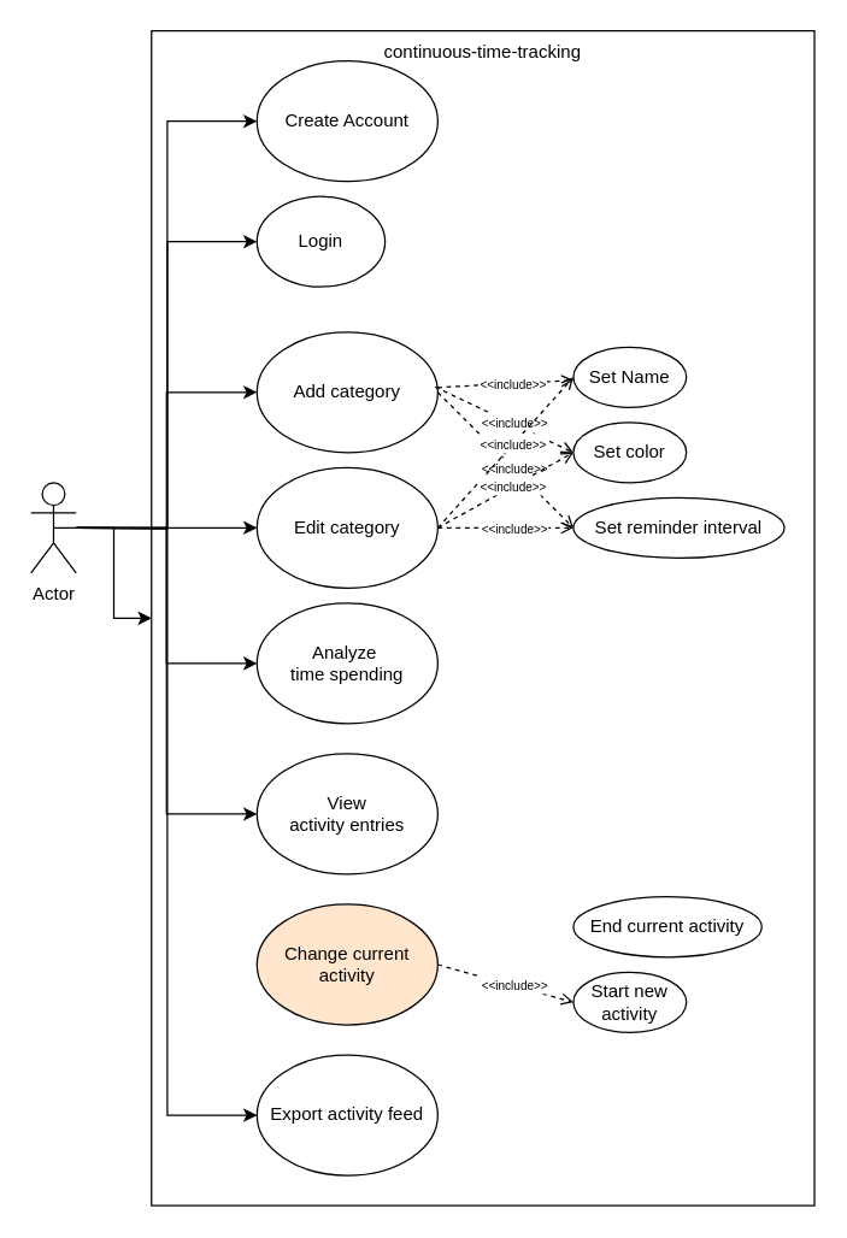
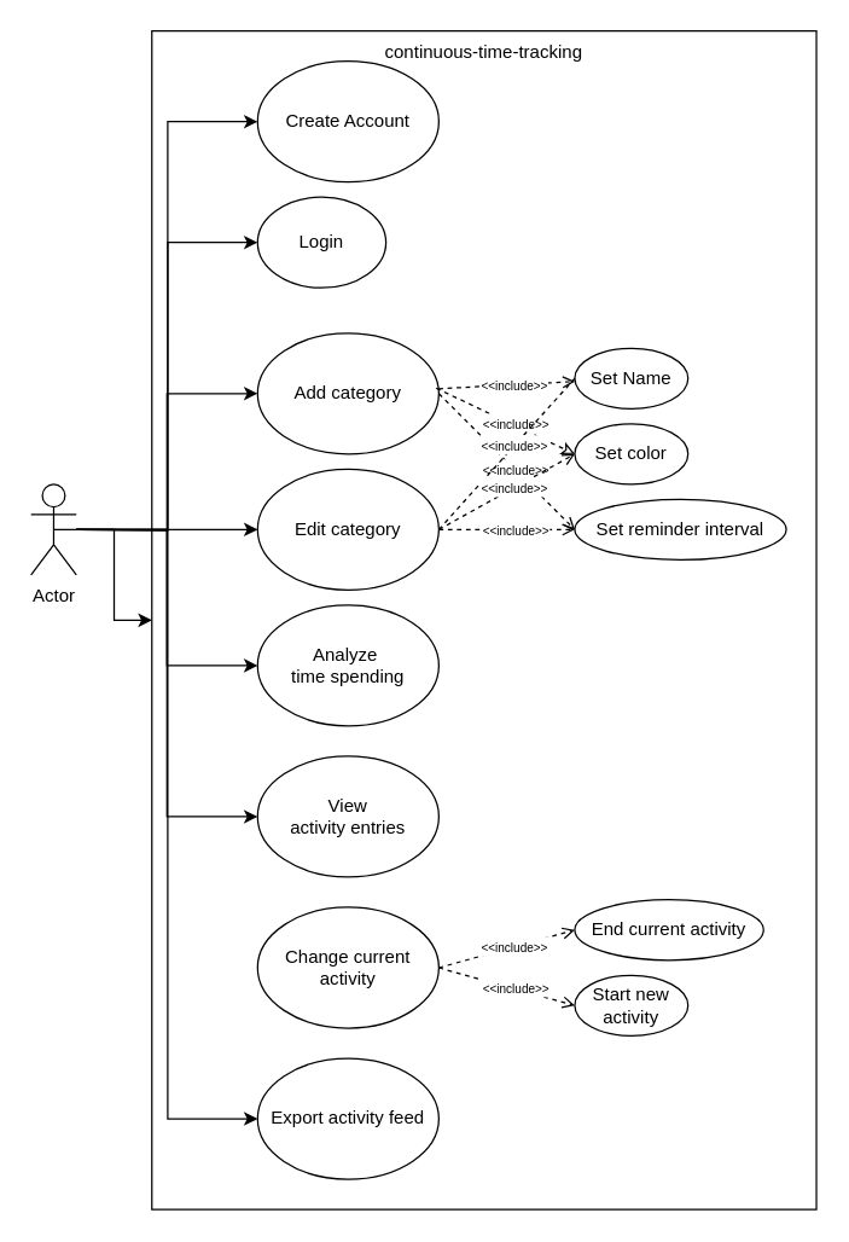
  <mxCell id="0" />
  <mxCell id="1" parent="0" />
  <mxCell id="2" value="continuous-time-tracking" style="rounded=0;whiteSpace=wrap;html=1;verticalAlign=top;" parent="1" vertex="1"><mxGeometry x="100" y="20" width="440" height="780" as="geometry" /></mxCell>
  <mxCell id="3" style="edgeStyle=orthogonalEdgeStyle;rounded=0;orthogonalLoop=1;jettySize=auto;html=1;entryX=0;entryY=0.5;entryDx=0;entryDy=0;" parent="1" source="7" target="10" edge="1"><mxGeometry relative="1" as="geometry" /></mxCell>
  <mxCell id="4" style="edgeStyle=orthogonalEdgeStyle;rounded=0;orthogonalLoop=1;jettySize=auto;html=1;entryX=0;entryY=0.5;entryDx=0;entryDy=0;" parent="1" source="7" target="11" edge="1"><mxGeometry relative="1" as="geometry" /></mxCell>
  <mxCell id="5" style="edgeStyle=orthogonalEdgeStyle;rounded=0;orthogonalLoop=1;jettySize=auto;html=1;entryX=0;entryY=0.5;entryDx=0;entryDy=0;" parent="1" source="7" target="14" edge="1"><mxGeometry relative="1" as="geometry" /></mxCell>
  <mxCell id="6" style="edgeStyle=orthogonalEdgeStyle;rounded=0;orthogonalLoop=1;jettySize=auto;html=1;entryX=0;entryY=0.5;entryDx=0;entryDy=0;" parent="1" source="7" target="15" edge="1"><mxGeometry relative="1" as="geometry" /></mxCell>
  <mxCell id="7" value="Actor" style="shape=umlActor;verticalLabelPosition=bottom;verticalAlign=top;html=1;outlineConnect=0;" parent="1" vertex="1"><mxGeometry x="20" y="320" width="30" height="60" as="geometry" /></mxCell>
- <mxCell id="8" value="Change current&lt;br&gt;activity" style="ellipse;whiteSpace=wrap;html=1;fillColor=#ffe6cc;" parent="1" vertex="1"><mxGeometry x="170" y="600" width="120" height="80" as="geometry" /></mxCell>
+ <mxCell id="8" value="Change current&lt;br&gt;activity" style="ellipse;whiteSpace=wrap;html=1;" parent="1" vertex="1"><mxGeometry x="170" y="600" width="120" height="80" as="geometry" /></mxCell>
  <mxCell id="9" style="edgeStyle=orthogonalEdgeStyle;rounded=0;orthogonalLoop=1;jettySize=auto;html=1;exitX=0.5;exitY=0.5;exitDx=0;exitDy=0;exitPerimeter=0;" parent="1" source="7" target="2" edge="1"><mxGeometry relative="1" as="geometry" /></mxCell>
  <mxCell id="10" value="Analyze&amp;nbsp;&lt;br&gt;time spending" style="ellipse;whiteSpace=wrap;html=1;" parent="1" vertex="1"><mxGeometry x="170" y="400" width="120" height="80" as="geometry" /></mxCell>
  <mxCell id="11" value="View&lt;br&gt;activity entries" style="ellipse;whiteSpace=wrap;html=1;" parent="1" vertex="1"><mxGeometry x="170" y="500" width="120" height="80" as="geometry" /></mxCell>
  <mxCell id="12" style="rounded=0;orthogonalLoop=1;jettySize=auto;html=1;verticalAlign=middle;dashed=1;endArrow=open;endFill=0;" parent="1" source="14" target="16" edge="1"><mxGeometry relative="1" as="geometry" /></mxCell>
  <mxCell id="13" value="&lt;font style=&quot;font-size: 8px&quot;&gt;&amp;lt;&amp;lt;include&amp;gt;&amp;gt;&lt;/font&gt;" style="edgeLabel;html=1;align=center;verticalAlign=middle;resizable=0;points=[];" parent="12" vertex="1" connectable="0"><mxGeometry x="0.115" y="1" relative="1" as="geometry"><mxPoint as="offset" /></mxGeometry></mxCell>
  <mxCell id="14" value="Add&amp;nbsp;category" style="ellipse;whiteSpace=wrap;html=1;" parent="1" vertex="1"><mxGeometry x="170" y="220" width="120" height="80" as="geometry" /></mxCell>
  <mxCell id="15" value="Edit category" style="ellipse;whiteSpace=wrap;html=1;" parent="1" vertex="1"><mxGeometry x="170" y="310" width="120" height="80" as="geometry" /></mxCell>
  <mxCell id="16" value="Set Name" style="ellipse;whiteSpace=wrap;html=1;" parent="1" vertex="1"><mxGeometry x="380" y="230" width="75" height="40" as="geometry" /></mxCell>
  <mxCell id="17" value="Set color" style="ellipse;whiteSpace=wrap;html=1;" parent="1" vertex="1"><mxGeometry x="380" y="280" width="75" height="40" as="geometry" /></mxCell>
  <mxCell id="18" value="Set reminder interval" style="ellipse;whiteSpace=wrap;html=1;" parent="1" vertex="1"><mxGeometry x="380" y="330" width="140" height="40" as="geometry" /></mxCell>
- <mxCell id="19" style="rounded=0;orthogonalLoop=1;jettySize=auto;html=1;verticalAlign=middle;dashed=1;endArrow=open;endFill=0;exitX=0.985;exitY=0.455;exitDx=0;exitDy=0;exitPerimeter=0;entryX=0;entryY=0.5;entryDx=0;entryDy=0;" parent="1" source="14" target="17" edge="1"><mxGeometry relative="1" as="geometry"><mxPoint x="299.808" y="266.804" as="sourcePoint" /><mxPoint x="390.176" y="261.934" as="targetPoint" /></mxGeometry></mxCell>
+ <mxCell id="19" style="rounded=0;orthogonalLoop=1;jettySize=auto;html=1;verticalAlign=middle;dashed=1;endArrow=classic;endFill=0;exitX=0.985;exitY=0.455;exitDx=0;exitDy=0;exitPerimeter=0;entryX=0;entryY=0.5;entryDx=0;entryDy=0;" parent="1" source="14" target="17" edge="1"><mxGeometry relative="1" as="geometry"><mxPoint x="299.808" y="266.804" as="sourcePoint" /><mxPoint x="390.176" y="261.934" as="targetPoint" /></mxGeometry></mxCell>
  <mxCell id="20" value="&lt;font style=&quot;font-size: 8px&quot;&gt;&amp;lt;&amp;lt;include&amp;gt;&amp;gt;&lt;/font&gt;" style="edgeLabel;html=1;align=center;verticalAlign=middle;resizable=0;points=[];" parent="19" vertex="1" connectable="0"><mxGeometry x="0.115" y="1" relative="1" as="geometry"><mxPoint as="offset" /></mxGeometry></mxCell>
  <mxCell id="21" style="rounded=0;orthogonalLoop=1;jettySize=auto;html=1;verticalAlign=middle;dashed=1;endArrow=open;endFill=0;exitX=1;exitY=0.5;exitDx=0;exitDy=0;entryX=0;entryY=0.5;entryDx=0;entryDy=0;" parent="1" source="14" target="18" edge="1"><mxGeometry relative="1" as="geometry"><mxPoint x="298.2" y="266.4" as="sourcePoint" /><mxPoint x="390" y="310" as="targetPoint" /></mxGeometry></mxCell>
  <mxCell id="22" value="&lt;font style=&quot;font-size: 8px&quot;&gt;&amp;lt;&amp;lt;include&amp;gt;&amp;gt;&lt;/font&gt;" style="edgeLabel;html=1;align=center;verticalAlign=middle;resizable=0;points=[];" parent="21" vertex="1" connectable="0"><mxGeometry x="0.115" y="1" relative="1" as="geometry"><mxPoint as="offset" /></mxGeometry></mxCell>
- <mxCell id="23" style="rounded=0;orthogonalLoop=1;jettySize=auto;html=1;verticalAlign=middle;dashed=1;endArrow=open;endFill=0;entryX=0;entryY=0.5;entryDx=0;entryDy=0;exitX=1;exitY=0.5;exitDx=0;exitDy=0;" parent="1" source="15" target="16" edge="1"><mxGeometry relative="1" as="geometry"><mxPoint x="299.808" y="266.804" as="sourcePoint" /><mxPoint x="390.176" y="261.934" as="targetPoint" /></mxGeometry></mxCell>
+ <mxCell id="23" style="rounded=0;orthogonalLoop=1;jettySize=auto;html=1;verticalAlign=middle;dashed=1;endArrow=none;endFill=0;entryX=0;entryY=0.5;entryDx=0;entryDy=0;exitX=1;exitY=0.5;exitDx=0;exitDy=0;" parent="1" source="15" target="16" edge="1"><mxGeometry relative="1" as="geometry"><mxPoint x="299.808" y="266.804" as="sourcePoint" /><mxPoint x="390.176" y="261.934" as="targetPoint" /></mxGeometry></mxCell>
  <mxCell id="24" value="&lt;font style=&quot;font-size: 8px&quot;&gt;&amp;lt;&amp;lt;include&amp;gt;&amp;gt;&lt;/font&gt;" style="edgeLabel;html=1;align=center;verticalAlign=middle;resizable=0;points=[];" parent="23" vertex="1" connectable="0"><mxGeometry x="0.115" y="1" relative="1" as="geometry"><mxPoint as="offset" /></mxGeometry></mxCell>
  <mxCell id="25" style="rounded=0;orthogonalLoop=1;jettySize=auto;html=1;verticalAlign=middle;dashed=1;endArrow=open;endFill=0;exitX=1;exitY=0.5;exitDx=0;exitDy=0;" parent="1" source="15" edge="1"><mxGeometry relative="1" as="geometry"><mxPoint x="298.2" y="266.4" as="sourcePoint" /><mxPoint x="380" y="300" as="targetPoint" /></mxGeometry></mxCell>
  <mxCell id="26" value="&lt;font style=&quot;font-size: 8px&quot;&gt;&amp;lt;&amp;lt;include&amp;gt;&amp;gt;&lt;/font&gt;" style="edgeLabel;html=1;align=center;verticalAlign=middle;resizable=0;points=[];" parent="25" vertex="1" connectable="0"><mxGeometry x="0.115" y="1" relative="1" as="geometry"><mxPoint as="offset" /></mxGeometry></mxCell>
  <mxCell id="27" style="rounded=0;orthogonalLoop=1;jettySize=auto;html=1;verticalAlign=middle;dashed=1;endArrow=open;endFill=0;entryX=0;entryY=0.5;entryDx=0;entryDy=0;" parent="1" source="15" target="18" edge="1"><mxGeometry relative="1" as="geometry"><mxPoint x="300" y="270" as="sourcePoint" /><mxPoint x="390" y="360" as="targetPoint" /></mxGeometry></mxCell>
  <mxCell id="28" value="&lt;font style=&quot;font-size: 8px&quot;&gt;&amp;lt;&amp;lt;include&amp;gt;&amp;gt;&lt;/font&gt;" style="edgeLabel;html=1;align=center;verticalAlign=middle;resizable=0;points=[];" parent="27" vertex="1" connectable="0"><mxGeometry x="0.115" y="1" relative="1" as="geometry"><mxPoint as="offset" /></mxGeometry></mxCell>
  <mxCell id="29" value="End current activity" style="ellipse;whiteSpace=wrap;html=1;" parent="1" vertex="1"><mxGeometry x="380" y="595" width="125" height="40" as="geometry" /></mxCell>
  <mxCell id="30" value="Start new activity" style="ellipse;whiteSpace=wrap;html=1;" parent="1" vertex="1"><mxGeometry x="380" y="645" width="75" height="40" as="geometry" /></mxCell>
+ <mxCell id="31" style="rounded=0;orthogonalLoop=1;jettySize=auto;html=1;verticalAlign=middle;dashed=1;endArrow=open;endFill=0;entryX=0;entryY=0.5;entryDx=0;entryDy=0;exitX=1;exitY=0.5;exitDx=0;exitDy=0;" parent="1" source="8" target="29" edge="1"><mxGeometry relative="1" as="geometry"><mxPoint x="300" y="360" as="sourcePoint" /><mxPoint x="390" y="360" as="targetPoint" /></mxGeometry></mxCell>
+ <mxCell id="32" value="&lt;font style=&quot;font-size: 8px&quot;&gt;&amp;lt;&amp;lt;include&amp;gt;&amp;gt;&lt;/font&gt;" style="edgeLabel;html=1;align=center;verticalAlign=middle;resizable=0;points=[];" parent="31" vertex="1" connectable="0"><mxGeometry x="0.115" y="1" relative="1" as="geometry"><mxPoint as="offset" /></mxGeometry></mxCell>
  <mxCell id="33" style="rounded=0;orthogonalLoop=1;jettySize=auto;html=1;verticalAlign=middle;dashed=1;endArrow=open;endFill=0;entryX=0;entryY=0.5;entryDx=0;entryDy=0;exitX=1;exitY=0.5;exitDx=0;exitDy=0;" parent="1" source="8" target="30" edge="1"><mxGeometry relative="1" as="geometry"><mxPoint x="300" y="650" as="sourcePoint" /><mxPoint x="390" y="625" as="targetPoint" /></mxGeometry></mxCell>
  <mxCell id="34" value="&lt;font style=&quot;font-size: 8px&quot;&gt;&amp;lt;&amp;lt;include&amp;gt;&amp;gt;&lt;/font&gt;" style="edgeLabel;html=1;align=center;verticalAlign=middle;resizable=0;points=[];" parent="33" vertex="1" connectable="0"><mxGeometry x="0.115" y="1" relative="1" as="geometry"><mxPoint as="offset" /></mxGeometry></mxCell>
  <mxCell id="35" value="Export activity feed" style="ellipse;whiteSpace=wrap;html=1;" parent="1" vertex="1"><mxGeometry x="170" y="700" width="120" height="80" as="geometry" /></mxCell>
  <mxCell id="36" style="edgeStyle=orthogonalEdgeStyle;rounded=0;orthogonalLoop=1;jettySize=auto;html=1;entryX=0;entryY=0.5;entryDx=0;entryDy=0;" parent="1" target="35" edge="1"><mxGeometry relative="1" as="geometry"><mxPoint x="50" y="350" as="sourcePoint" /><mxPoint x="180" y="650" as="targetPoint" /></mxGeometry></mxCell>
  <mxCell id="37" value="Login" style="ellipse;whiteSpace=wrap;html=1;" vertex="1" parent="1"><mxGeometry x="170" y="130" width="85" height="60" as="geometry" /></mxCell>
  <mxCell id="38" style="edgeStyle=orthogonalEdgeStyle;rounded=0;orthogonalLoop=1;jettySize=auto;html=1;entryX=0;entryY=0.5;entryDx=0;entryDy=0;" edge="1" parent="1" target="37"><mxGeometry relative="1" as="geometry"><mxPoint x="50" y="350" as="sourcePoint" /><mxPoint x="180" y="270" as="targetPoint" /></mxGeometry></mxCell>
  <mxCell id="39" value="Create Account" style="ellipse;whiteSpace=wrap;html=1;" vertex="1" parent="1"><mxGeometry x="170" y="40" width="120" height="80" as="geometry" /></mxCell>
  <mxCell id="40" style="edgeStyle=orthogonalEdgeStyle;rounded=0;orthogonalLoop=1;jettySize=auto;html=1;entryX=0;entryY=0.5;entryDx=0;entryDy=0;" edge="1" parent="1" target="39"><mxGeometry relative="1" as="geometry"><mxPoint x="50" y="350" as="sourcePoint" /><mxPoint x="180" y="180" as="targetPoint" /></mxGeometry></mxCell>
